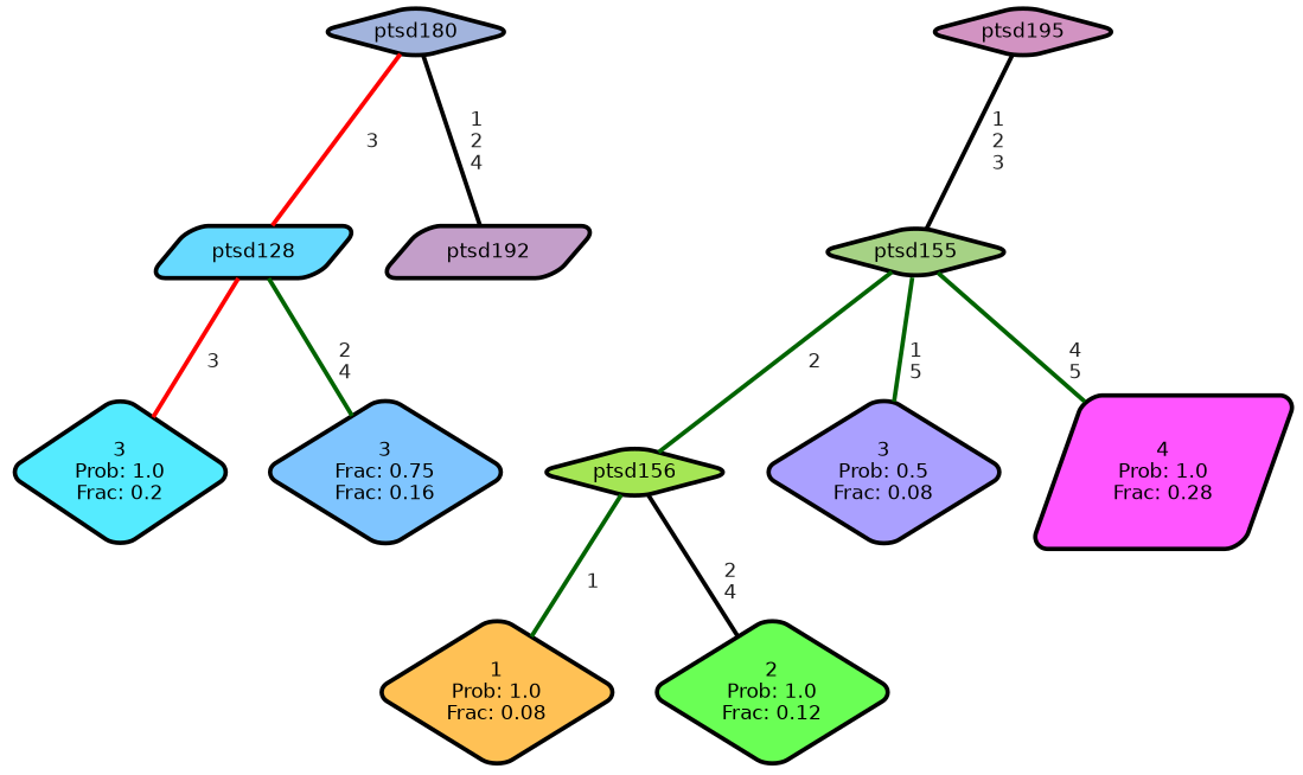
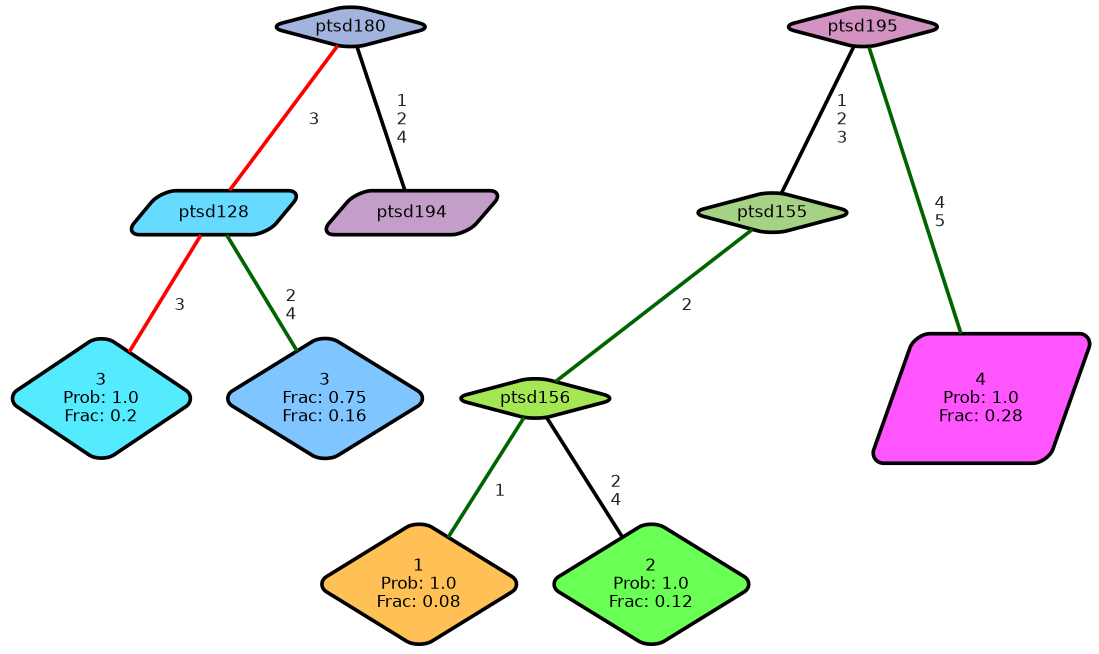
  graph {
    ranksep="0 equally"
    splines=straight
    node [color=black fontcolor=black fontname=helvetica penwidth=3 shape=diamond style="filled, rounded"]
    edge [color=darkgreen fontcolor=grey14 fontname=helvetica fontweight=bold penwidth=3]
    n1 [fillcolor="#55ebff" label="3\nProb: 1.0\nFrac: 0.2"]
    n2 [fillcolor="#67daff" label=ptsd128 shape=parallelogram]
    n3 [fillcolor="#7fc5ff" label="3\nFrac: 0.75\nFrac: 0.16"]
    n4 [fillcolor="#a2b4dd" label=ptsd180]
-   n5 [fillcolor="#c39ec9" label=ptsd192 shape=parallelogram]
+   n5 [fillcolor="#c39ec9" label=ptsd194 shape=parallelogram]
    n6 [fillcolor="#d293c2" label=ptsd195]
    n7 [fillcolor="#a6d285" label=ptsd155]
    n8 [fillcolor="#ff55ff" label="4\nProb: 1.0\nFrac: 0.28" shape=parallelogram]
    n9 [fillcolor="#ffc155" label="1\nProb: 1.0\nFrac: 0.08"]
    n10 [fillcolor="#a5e655" label=ptsd156]
    n11 [fillcolor="#6aff55" label="2\nProb: 1.0\nFrac: 0.12"]
-   n12 [fillcolor="#aaa0ff" label="3\nProb: 0.5\nFrac: 0.08"]
    subgraph sub_1 {
      rank=same
    }
    n2 -- n1 [color=red label=" 3"]
    n2 -- n3 [label=" 2\n 4"]
    n4 -- n2 [color=red label=" 3"]
    n4 -- n5 [color=black label=" 1\n 2\n 4"]
    n6 -- n7 [color=black label=" 1\n 2\n 3"]
-   n7 -- n8 [label=" 4\n 5"]
+   n6 -- n8 [label=" 4\n 5"]
    n7 -- n10 [label=" 2"]
-   n7 -- n12 [label=" 1\n 5"]
    n10 -- n9 [label=" 1"]
    n10 -- n11 [color=black label=" 2\n 4"]
  }
